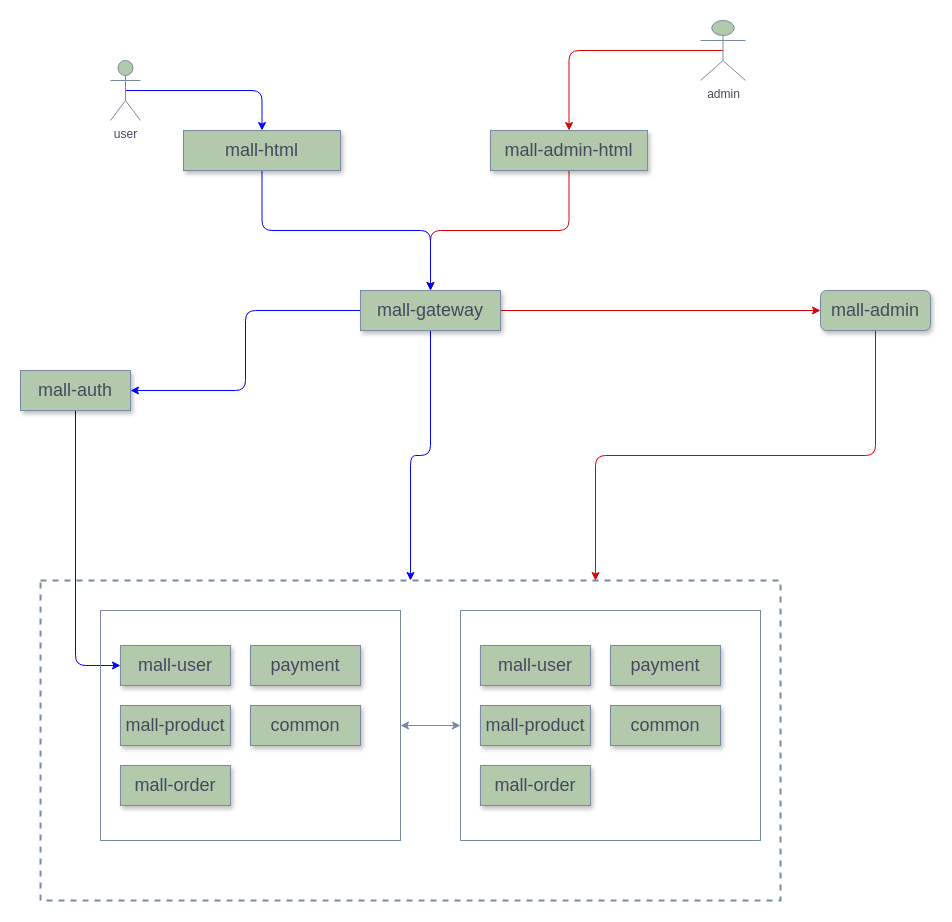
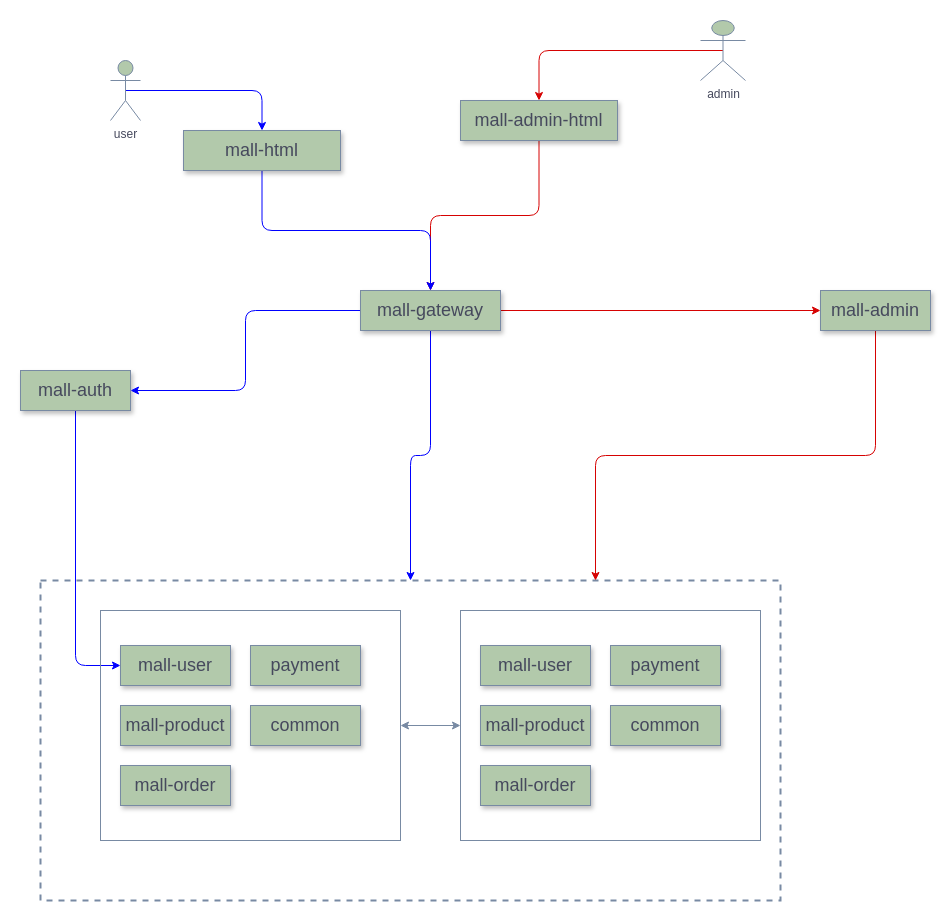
  <mxCell id="0" />
  <mxCell id="1" parent="0" />
  <mxCell id="2" value="" style="rounded=0;whiteSpace=wrap;html=1;dashed=1;sketch=0;strokeColor=#788AA3;fillColor=none;fontColor=#46495D;strokeWidth=2;" vertex="1" parent="1"><mxGeometry x="40" y="580" width="740" height="320" as="geometry" /></mxCell>
  <mxCell id="3" style="edgeStyle=orthogonalEdgeStyle;rounded=1;sketch=0;orthogonalLoop=1;jettySize=auto;html=1;exitX=0.5;exitY=0.5;exitDx=0;exitDy=0;exitPerimeter=0;entryX=0.5;entryY=0;entryDx=0;entryDy=0;fillColor=#B2C9AB;fontColor=#46495D;strokeColor=#0000FF;" edge="1" parent="1" source="4" target="10"><mxGeometry relative="1" as="geometry" /></mxCell>
  <mxCell id="4" value="user" style="shape=umlActor;verticalLabelPosition=bottom;verticalAlign=top;html=1;outlineConnect=0;fillColor=#B2C9AB;strokeColor=#788AA3;fontColor=#46495D;" vertex="1" parent="1"><mxGeometry x="110" y="60" width="30" height="60" as="geometry" /></mxCell>
  <mxCell id="5" style="edgeStyle=orthogonalEdgeStyle;rounded=1;sketch=0;orthogonalLoop=1;jettySize=auto;html=1;exitX=0.5;exitY=0.5;exitDx=0;exitDy=0;exitPerimeter=0;entryX=0.5;entryY=0;entryDx=0;entryDy=0;startArrow=none;startFill=0;fillColor=#B2C9AB;fontColor=#46495D;strokeColor=#D60202;" edge="1" parent="1" source="6" target="8"><mxGeometry relative="1" as="geometry" /></mxCell>
  <mxCell id="6" value="admin" style="shape=umlActor;verticalLabelPosition=bottom;verticalAlign=top;html=1;outlineConnect=0;fillColor=#B2C9AB;strokeColor=#788AA3;fontColor=#46495D;" vertex="1" parent="1"><mxGeometry x="700" y="20" width="45" height="60" as="geometry" /></mxCell>
  <mxCell id="7" style="edgeStyle=orthogonalEdgeStyle;rounded=1;sketch=0;orthogonalLoop=1;jettySize=auto;html=1;exitX=0.5;exitY=1;exitDx=0;exitDy=0;entryX=0.5;entryY=0;entryDx=0;entryDy=0;startArrow=none;startFill=0;fillColor=#B2C9AB;fontColor=#46495D;strokeColor=#D60202;" edge="1" parent="1" source="8" target="33"><mxGeometry relative="1" as="geometry" /></mxCell>
- <mxCell id="8" value="&lt;span style=&quot;font-size: 18px&quot;&gt;mall-admin-html&lt;/span&gt;" style="rounded=0;whiteSpace=wrap;html=1;shadow=1;glass=0;sketch=0;fillColor=#B2C9AB;strokeColor=#788AA3;fontColor=#46495D;" vertex="1" parent="1"><mxGeometry x="490" y="130" width="157" height="40" as="geometry" /></mxCell>
+ <mxCell id="8" value="&lt;span style=&quot;font-size: 18px&quot;&gt;mall-admin-html&lt;/span&gt;" style="rounded=0;whiteSpace=wrap;html=1;shadow=1;glass=0;sketch=0;fillColor=#B2C9AB;strokeColor=#788AA3;fontColor=#46495D;" vertex="1" parent="1"><mxGeometry x="460" y="100" width="157" height="40" as="geometry" /></mxCell>
  <mxCell id="9" style="edgeStyle=orthogonalEdgeStyle;rounded=1;sketch=0;orthogonalLoop=1;jettySize=auto;html=1;exitX=0.5;exitY=1;exitDx=0;exitDy=0;entryX=0.5;entryY=0;entryDx=0;entryDy=0;startArrow=none;startFill=0;strokeColor=#0000FF;fillColor=#B2C9AB;fontColor=#46495D;" edge="1" parent="1" source="10" target="33"><mxGeometry relative="1" as="geometry" /></mxCell>
  <mxCell id="10" value="&lt;span style=&quot;font-size: 18px&quot;&gt;mall-html&lt;/span&gt;" style="rounded=0;whiteSpace=wrap;html=1;shadow=1;glass=0;sketch=0;fillColor=#B2C9AB;strokeColor=#788AA3;fontColor=#46495D;" vertex="1" parent="1"><mxGeometry x="183" y="130" width="157" height="40" as="geometry" /></mxCell>
  <mxCell id="11" style="edgeStyle=orthogonalEdgeStyle;rounded=1;sketch=0;orthogonalLoop=1;jettySize=auto;html=1;exitX=0.5;exitY=1;exitDx=0;exitDy=0;entryX=0;entryY=0.5;entryDx=0;entryDy=0;startArrow=none;startFill=0;strokeColor=#0000FF;fillColor=#B2C9AB;fontColor=#46495D;" edge="1" parent="1" source="12" target="24"><mxGeometry relative="1" as="geometry" /></mxCell>
  <mxCell id="12" value="&lt;font style=&quot;font-size: 18px&quot;&gt;mall-auth&lt;/font&gt;" style="rounded=0;whiteSpace=wrap;html=1;shadow=1;glass=0;sketch=0;fillColor=#B2C9AB;strokeColor=#788AA3;fontColor=#46495D;" vertex="1" parent="1"><mxGeometry x="20" y="370" width="110" height="40" as="geometry" /></mxCell>
  <mxCell id="13" style="edgeStyle=orthogonalEdgeStyle;rounded=1;sketch=0;orthogonalLoop=1;jettySize=auto;html=1;exitX=0.5;exitY=1;exitDx=0;exitDy=0;entryX=0.75;entryY=0;entryDx=0;entryDy=0;startArrow=none;startFill=0;fillColor=#B2C9AB;fontColor=#46495D;strokeColor=#D60202;" edge="1" parent="1" source="14" target="2"><mxGeometry relative="1" as="geometry" /></mxCell>
- <mxCell id="14" value="&lt;span style=&quot;font-size: 18px&quot;&gt;mall-admin&lt;/span&gt;" style="whiteSpace=wrap;html=1;shadow=1;glass=0;sketch=0;fillColor=#B2C9AB;strokeColor=#788AA3;fontColor=#46495D;rounded=1;" vertex="1" parent="1"><mxGeometry x="820" y="290" width="110" height="40" as="geometry" /></mxCell>
+ <mxCell id="14" value="&lt;span style=&quot;font-size: 18px&quot;&gt;mall-admin&lt;/span&gt;" style="rounded=0;whiteSpace=wrap;html=1;shadow=1;glass=0;sketch=0;fillColor=#B2C9AB;strokeColor=#788AA3;fontColor=#46495D;" vertex="1" parent="1"><mxGeometry x="820" y="290" width="110" height="40" as="geometry" /></mxCell>
  <mxCell id="15" value="" style="group" vertex="1" connectable="0" parent="1"><mxGeometry x="460" y="610" width="300" height="230" as="geometry" /></mxCell>
  <mxCell id="16" value="" style="rounded=0;whiteSpace=wrap;html=1;sketch=0;strokeColor=#788AA3;fontColor=#46495D;fillColor=none;" vertex="1" parent="15"><mxGeometry width="300" height="230" as="geometry" /></mxCell>
  <mxCell id="17" value="&lt;span style=&quot;font-size: 18px&quot;&gt;mall-user&lt;/span&gt;" style="rounded=0;whiteSpace=wrap;html=1;shadow=1;glass=0;sketch=0;fillColor=#B2C9AB;strokeColor=#788AA3;fontColor=#46495D;" vertex="1" parent="15"><mxGeometry x="20" y="35" width="110" height="40" as="geometry" /></mxCell>
  <mxCell id="18" value="&lt;span style=&quot;font-size: 18px&quot;&gt;mall-order&lt;/span&gt;" style="rounded=0;whiteSpace=wrap;html=1;shadow=1;glass=0;sketch=0;fillColor=#B2C9AB;strokeColor=#788AA3;fontColor=#46495D;" vertex="1" parent="15"><mxGeometry x="20" y="155" width="110" height="40" as="geometry" /></mxCell>
  <mxCell id="19" value="&lt;span style=&quot;font-size: 18px&quot;&gt;mall-product&lt;/span&gt;" style="rounded=0;whiteSpace=wrap;html=1;shadow=1;glass=0;sketch=0;fillColor=#B2C9AB;strokeColor=#788AA3;fontColor=#46495D;" vertex="1" parent="15"><mxGeometry x="20" y="95" width="110" height="40" as="geometry" /></mxCell>
  <mxCell id="20" value="&lt;span style=&quot;font-size: 18px&quot;&gt;common&lt;/span&gt;" style="rounded=0;whiteSpace=wrap;html=1;shadow=1;glass=0;sketch=0;fillColor=#B2C9AB;strokeColor=#788AA3;fontColor=#46495D;" vertex="1" parent="15"><mxGeometry x="150" y="95" width="110" height="40" as="geometry" /></mxCell>
  <mxCell id="21" value="&lt;span style=&quot;font-size: 18px&quot;&gt;payment&lt;/span&gt;" style="rounded=0;whiteSpace=wrap;html=1;shadow=1;glass=0;sketch=0;fillColor=#B2C9AB;strokeColor=#788AA3;fontColor=#46495D;" vertex="1" parent="15"><mxGeometry x="150" y="35" width="110" height="40" as="geometry" /></mxCell>
  <mxCell id="22" value="" style="group" vertex="1" connectable="0" parent="1"><mxGeometry x="100" y="610" width="300" height="230" as="geometry" /></mxCell>
  <mxCell id="23" value="" style="rounded=0;whiteSpace=wrap;html=1;sketch=0;strokeColor=#788AA3;fontColor=#46495D;fillColor=none;" vertex="1" parent="22"><mxGeometry width="300" height="230" as="geometry" /></mxCell>
  <mxCell id="24" value="&lt;span style=&quot;font-size: 18px&quot;&gt;mall-user&lt;/span&gt;" style="rounded=0;whiteSpace=wrap;html=1;shadow=1;glass=0;sketch=0;fillColor=#B2C9AB;strokeColor=#788AA3;fontColor=#46495D;" vertex="1" parent="22"><mxGeometry x="20" y="35" width="110" height="40" as="geometry" /></mxCell>
  <mxCell id="25" value="&lt;span style=&quot;font-size: 18px&quot;&gt;mall-order&lt;/span&gt;" style="rounded=0;whiteSpace=wrap;html=1;shadow=1;glass=0;sketch=0;fillColor=#B2C9AB;strokeColor=#788AA3;fontColor=#46495D;" vertex="1" parent="22"><mxGeometry x="20" y="155" width="110" height="40" as="geometry" /></mxCell>
  <mxCell id="26" value="&lt;span style=&quot;font-size: 18px&quot;&gt;mall-product&lt;/span&gt;" style="rounded=0;whiteSpace=wrap;html=1;shadow=1;glass=0;sketch=0;fillColor=#B2C9AB;strokeColor=#788AA3;fontColor=#46495D;" vertex="1" parent="22"><mxGeometry x="20" y="95" width="110" height="40" as="geometry" /></mxCell>
  <mxCell id="27" value="&lt;span style=&quot;font-size: 18px&quot;&gt;common&lt;/span&gt;" style="rounded=0;whiteSpace=wrap;html=1;shadow=1;glass=0;sketch=0;fillColor=#B2C9AB;strokeColor=#788AA3;fontColor=#46495D;" vertex="1" parent="22"><mxGeometry x="150" y="95" width="110" height="40" as="geometry" /></mxCell>
  <mxCell id="28" value="&lt;span style=&quot;font-size: 18px&quot;&gt;payment&lt;/span&gt;" style="rounded=0;whiteSpace=wrap;html=1;shadow=1;glass=0;sketch=0;fillColor=#B2C9AB;strokeColor=#788AA3;fontColor=#46495D;" vertex="1" parent="22"><mxGeometry x="150" y="35" width="110" height="40" as="geometry" /></mxCell>
  <mxCell id="29" style="edgeStyle=orthogonalEdgeStyle;rounded=1;sketch=0;orthogonalLoop=1;jettySize=auto;html=1;exitX=1;exitY=0.5;exitDx=0;exitDy=0;entryX=0;entryY=0.5;entryDx=0;entryDy=0;startArrow=classic;startFill=1;strokeColor=#788AA3;fillColor=#B2C9AB;fontColor=#46495D;" edge="1" parent="1" source="23" target="16"><mxGeometry relative="1" as="geometry" /></mxCell>
  <mxCell id="30" style="edgeStyle=orthogonalEdgeStyle;rounded=1;sketch=0;orthogonalLoop=1;jettySize=auto;html=1;exitX=0;exitY=0.5;exitDx=0;exitDy=0;entryX=1;entryY=0.5;entryDx=0;entryDy=0;startArrow=none;startFill=0;strokeColor=#0000FF;fillColor=#B2C9AB;fontColor=#46495D;" edge="1" parent="1" source="33" target="12"><mxGeometry relative="1" as="geometry" /></mxCell>
  <mxCell id="31" style="edgeStyle=orthogonalEdgeStyle;rounded=1;sketch=0;orthogonalLoop=1;jettySize=auto;html=1;exitX=0.5;exitY=1;exitDx=0;exitDy=0;entryX=0.5;entryY=0;entryDx=0;entryDy=0;startArrow=none;startFill=0;strokeColor=#0000FF;fillColor=#B2C9AB;fontColor=#46495D;" edge="1" parent="1" source="33" target="2"><mxGeometry relative="1" as="geometry" /></mxCell>
  <mxCell id="32" style="edgeStyle=orthogonalEdgeStyle;rounded=1;sketch=0;orthogonalLoop=1;jettySize=auto;html=1;exitX=1;exitY=0.5;exitDx=0;exitDy=0;entryX=0;entryY=0.5;entryDx=0;entryDy=0;startArrow=none;startFill=0;fillColor=#B2C9AB;fontColor=#46495D;strokeColor=#D60202;" edge="1" parent="1" source="33" target="14"><mxGeometry relative="1" as="geometry" /></mxCell>
  <mxCell id="33" value="&lt;font style=&quot;font-size: 18px&quot;&gt;mall-gateway&lt;/font&gt;" style="rounded=0;whiteSpace=wrap;html=1;shadow=1;glass=0;sketch=0;fillColor=#B2C9AB;strokeColor=#788AA3;fontColor=#46495D;" vertex="1" parent="1"><mxGeometry x="360" y="290" width="140" height="40" as="geometry" /></mxCell>
